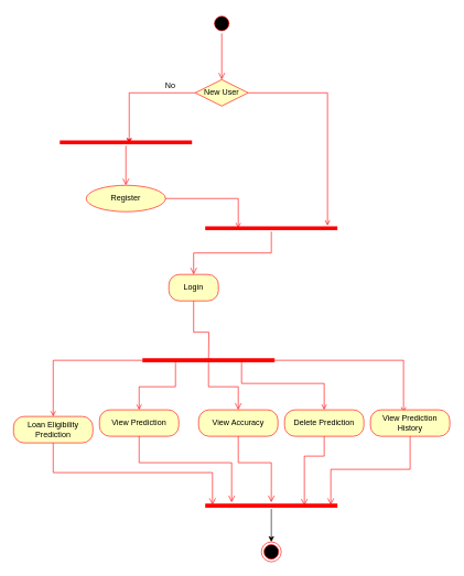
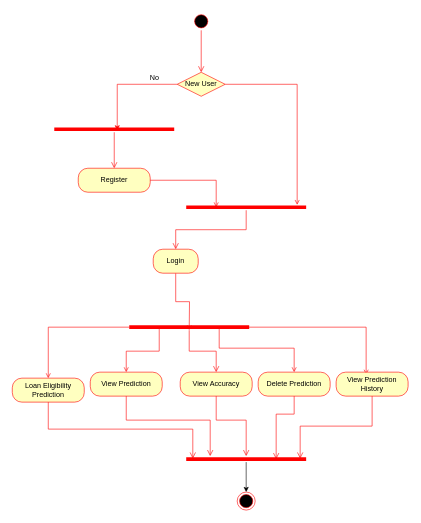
  <mxCell id="0" />
  <mxCell id="1" parent="0" />
  <mxCell id="2" value="" style="ellipse;html=1;shape=startState;fillColor=#000000;strokeColor=#ff0000;" vertex="1" parent="1"><mxGeometry x="320" y="20" width="30" height="30" as="geometry" /></mxCell>
  <mxCell id="3" value="" style="edgeStyle=orthogonalEdgeStyle;html=1;verticalAlign=bottom;endArrow=open;endSize=8;strokeColor=#ff0000;rounded=0;entryX=0.5;entryY=0;entryDx=0;entryDy=0;" edge="1" source="2" parent="1" target="5"><mxGeometry relative="1" as="geometry"><mxPoint x="335" y="110" as="targetPoint" /></mxGeometry></mxCell>
  <mxCell id="4" style="edgeStyle=orthogonalEdgeStyle;rounded=0;orthogonalLoop=1;jettySize=auto;html=1;entryX=0.925;entryY=0.1;entryDx=0;entryDy=0;entryPerimeter=0;exitX=1;exitY=0.5;exitDx=0;exitDy=0;strokeColor=#FF0000;endArrow=open;endFill=0;" edge="1" parent="1" source="5" target="11"><mxGeometry relative="1" as="geometry"><mxPoint x="480" y="220" as="targetPoint" /></mxGeometry></mxCell>
  <mxCell id="5" value="New User" style="rhombus;whiteSpace=wrap;html=1;fontColor=#000000;fillColor=#ffffc0;strokeColor=#ff0000;" vertex="1" parent="1"><mxGeometry x="295" y="120" width="80" height="40" as="geometry" /></mxCell>
  <mxCell id="6" value="" style="shape=line;html=1;strokeWidth=6;strokeColor=#ff0000;" vertex="1" parent="1"><mxGeometry x="90" y="210" width="200" height="10" as="geometry" /></mxCell>
  <mxCell id="7" value="" style="edgeStyle=orthogonalEdgeStyle;html=1;verticalAlign=bottom;endArrow=open;endSize=8;strokeColor=#ff0000;rounded=0;entryX=0.5;entryY=0;entryDx=0;entryDy=0;" edge="1" source="6" parent="1" target="9"><mxGeometry relative="1" as="geometry"><mxPoint x="190" y="330" as="targetPoint" /></mxGeometry></mxCell>
  <mxCell id="8" style="edgeStyle=orthogonalEdgeStyle;rounded=0;orthogonalLoop=1;jettySize=auto;html=1;entryX=0.525;entryY=0.7;entryDx=0;entryDy=0;entryPerimeter=0;strokeColor=#FF0000;" edge="1" parent="1" source="5" target="6"><mxGeometry relative="1" as="geometry" /></mxCell>
- <mxCell id="9" value="Register" style="ellipse;whiteSpace=wrap;html=1;arcSize=40;fontColor=#000000;fillColor=#ffffc0;strokeColor=#ff0000;" vertex="1" parent="1"><mxGeometry x="130" y="280" width="120" height="40" as="geometry" /></mxCell>
+ <mxCell id="9" value="Register" style="rounded=1;whiteSpace=wrap;html=1;arcSize=40;fontColor=#000000;fillColor=#ffffc0;strokeColor=#ff0000;" vertex="1" parent="1"><mxGeometry x="130" y="280" width="120" height="40" as="geometry" /></mxCell>
  <mxCell id="10" value="No" style="text;html=1;align=center;verticalAlign=middle;whiteSpace=wrap;rounded=0;" vertex="1" parent="1"><mxGeometry x="230" y="120" width="55" height="20" as="geometry" /></mxCell>
  <mxCell id="11" value="" style="shape=line;html=1;strokeWidth=6;strokeColor=#ff0000;" vertex="1" parent="1"><mxGeometry x="310" y="340" width="200" height="10" as="geometry" /></mxCell>
  <mxCell id="12" value="" style="edgeStyle=orthogonalEdgeStyle;html=1;verticalAlign=bottom;endArrow=open;endSize=8;strokeColor=#ff0000;rounded=0;entryX=0.5;entryY=0;entryDx=0;entryDy=0;" edge="1" source="11" parent="1" target="14"><mxGeometry relative="1" as="geometry"><mxPoint x="500" y="255" as="targetPoint" /></mxGeometry></mxCell>
  <mxCell id="13" style="edgeStyle=orthogonalEdgeStyle;rounded=0;orthogonalLoop=1;jettySize=auto;html=1;strokeColor=#FF0000;endArrow=open;endFill=0;" edge="1" parent="1" source="14"><mxGeometry relative="1" as="geometry"><mxPoint x="315" y="550" as="targetPoint" /></mxGeometry></mxCell>
  <mxCell id="14" value="Login" style="rounded=1;whiteSpace=wrap;html=1;arcSize=40;fontColor=#000000;fillColor=#ffffc0;strokeColor=#ff0000;" vertex="1" parent="1"><mxGeometry x="255" y="415" width="75" height="40" as="geometry" /></mxCell>
  <mxCell id="15" style="edgeStyle=orthogonalEdgeStyle;rounded=0;orthogonalLoop=1;jettySize=auto;html=1;entryX=0.5;entryY=0;entryDx=0;entryDy=0;strokeColor=#FF0000;endArrow=open;endFill=0;" edge="1" parent="1" source="18" target="20"><mxGeometry relative="1" as="geometry" /></mxCell>
  <mxCell id="16" style="edgeStyle=orthogonalEdgeStyle;rounded=0;orthogonalLoop=1;jettySize=auto;html=1;entryX=0.417;entryY=0.1;entryDx=0;entryDy=0;exitX=0.75;exitY=0.5;exitDx=0;exitDy=0;exitPerimeter=0;entryPerimeter=0;strokeColor=#FF0000;endArrow=open;endFill=0;" edge="1" parent="1" source="18" target="28"><mxGeometry relative="1" as="geometry" /></mxCell>
  <mxCell id="17" style="edgeStyle=orthogonalEdgeStyle;rounded=0;orthogonalLoop=1;jettySize=auto;html=1;exitX=0.25;exitY=0.5;exitDx=0;exitDy=0;exitPerimeter=0;entryX=0.5;entryY=0;entryDx=0;entryDy=0;strokeColor=#FF0000;endArrow=open;endFill=0;" edge="1" parent="1" source="18" target="22"><mxGeometry relative="1" as="geometry" /></mxCell>
  <mxCell id="18" value="" style="shape=line;html=1;strokeWidth=6;strokeColor=#ff0000;" vertex="1" parent="1"><mxGeometry x="215" y="540" width="200" height="10" as="geometry" /></mxCell>
  <mxCell id="19" value="" style="edgeStyle=orthogonalEdgeStyle;html=1;verticalAlign=bottom;endArrow=open;endSize=8;strokeColor=#ff0000;rounded=0;entryX=0.5;entryY=0;entryDx=0;entryDy=0;" edge="1" source="18" parent="1" target="24"><mxGeometry relative="1" as="geometry"><mxPoint x="500" y="610" as="targetPoint" /></mxGeometry></mxCell>
  <mxCell id="20" value="Loan Eligibility Prediction" style="rounded=1;whiteSpace=wrap;html=1;arcSize=40;fontColor=#000000;fillColor=#ffffc0;strokeColor=#ff0000;" vertex="1" parent="1"><mxGeometry x="20" y="630" width="120" height="40" as="geometry" /></mxCell>
  <mxCell id="21" value="" style="html=1;verticalAlign=bottom;endArrow=open;endSize=8;strokeColor=#ff0000;rounded=0;edgeStyle=orthogonalEdgeStyle;exitX=0.5;exitY=1;exitDx=0;exitDy=0;entryX=0.055;entryY=0.4;entryDx=0;entryDy=0;entryPerimeter=0;" edge="1" source="20" parent="1" target="31"><mxGeometry relative="1" as="geometry"><mxPoint x="200" y="770" as="targetPoint" /></mxGeometry></mxCell>
  <mxCell id="22" value="View Prediction" style="rounded=1;whiteSpace=wrap;html=1;arcSize=40;fontColor=#000000;fillColor=#ffffc0;strokeColor=#ff0000;" vertex="1" parent="1"><mxGeometry x="150" y="620" width="120" height="40" as="geometry" /></mxCell>
  <mxCell id="23" value="" style="edgeStyle=orthogonalEdgeStyle;html=1;verticalAlign=bottom;endArrow=open;endSize=8;strokeColor=#ff0000;rounded=0;exitX=0.5;exitY=1;exitDx=0;exitDy=0;entryX=0.2;entryY=0;entryDx=0;entryDy=0;entryPerimeter=0;" edge="1" source="22" parent="1" target="31"><mxGeometry relative="1" as="geometry"><mxPoint x="290" y="730" as="targetPoint" /><Array as="points"><mxPoint x="210" y="700" /><mxPoint x="350" y="700" /></Array></mxGeometry></mxCell>
  <mxCell id="24" value="View Accuracy" style="rounded=1;whiteSpace=wrap;html=1;arcSize=40;fontColor=#000000;fillColor=#ffffc0;strokeColor=#ff0000;" vertex="1" parent="1"><mxGeometry x="300" y="620" width="120" height="40" as="geometry" /></mxCell>
  <mxCell id="25" value="" style="edgeStyle=orthogonalEdgeStyle;html=1;verticalAlign=bottom;endArrow=open;endSize=8;strokeColor=#ff0000;rounded=0;exitX=0.5;exitY=1;exitDx=0;exitDy=0;" edge="1" source="24" parent="1" target="31"><mxGeometry relative="1" as="geometry"><mxPoint x="450" y="730" as="targetPoint" /><Array as="points"><mxPoint x="360" y="700" /><mxPoint x="410" y="700" /></Array></mxGeometry></mxCell>
  <mxCell id="26" value="Delete Prediction" style="rounded=1;whiteSpace=wrap;html=1;arcSize=40;fontColor=#000000;fillColor=#ffffc0;strokeColor=#ff0000;" vertex="1" parent="1"><mxGeometry x="430" y="620" width="120" height="40" as="geometry" /></mxCell>
  <mxCell id="27" value="" style="edgeStyle=orthogonalEdgeStyle;html=1;verticalAlign=bottom;endArrow=open;endSize=8;strokeColor=#ff0000;rounded=0;exitX=0.5;exitY=1;exitDx=0;exitDy=0;entryX=0.75;entryY=0.5;entryDx=0;entryDy=0;entryPerimeter=0;" edge="1" source="26" parent="1" target="31"><mxGeometry relative="1" as="geometry"><mxPoint x="610" y="730" as="targetPoint" /><Array as="points"><mxPoint x="490" y="690" /><mxPoint x="460" y="690" /></Array></mxGeometry></mxCell>
  <mxCell id="28" value="View Prediction History" style="rounded=1;whiteSpace=wrap;html=1;arcSize=40;fontColor=#000000;fillColor=#ffffc0;strokeColor=#ff0000;" vertex="1" parent="1"><mxGeometry x="560" y="620" width="120" height="40" as="geometry" /></mxCell>
  <mxCell id="29" value="" style="edgeStyle=orthogonalEdgeStyle;html=1;verticalAlign=bottom;endArrow=open;endSize=8;strokeColor=#ff0000;rounded=0;exitX=0.5;exitY=1;exitDx=0;exitDy=0;entryX=0.95;entryY=0.4;entryDx=0;entryDy=0;entryPerimeter=0;" edge="1" source="28" parent="1" target="31"><mxGeometry relative="1" as="geometry"><mxPoint x="740" y="730" as="targetPoint" /><Array as="points"><mxPoint x="620" y="710" /><mxPoint x="500" y="710" /></Array></mxGeometry></mxCell>
  <mxCell id="30" style="edgeStyle=orthogonalEdgeStyle;rounded=0;orthogonalLoop=1;jettySize=auto;html=1;entryX=0.5;entryY=0;entryDx=0;entryDy=0;" edge="1" parent="1" source="31" target="32"><mxGeometry relative="1" as="geometry" /></mxCell>
  <mxCell id="31" value="" style="shape=line;html=1;strokeWidth=6;strokeColor=#ff0000;" vertex="1" parent="1"><mxGeometry x="310" y="760" width="200" height="10" as="geometry" /></mxCell>
  <mxCell id="32" value="" style="ellipse;html=1;shape=endState;fillColor=#000000;strokeColor=#ff0000;" vertex="1" parent="1"><mxGeometry x="395" y="820" width="30" height="30" as="geometry" /></mxCell>
  <mxCell id="33" style="edgeStyle=orthogonalEdgeStyle;rounded=0;orthogonalLoop=1;jettySize=auto;html=1;entryX=0.25;entryY=0.5;entryDx=0;entryDy=0;entryPerimeter=0;endArrow=open;endFill=0;strokeColor=#FF0000;" edge="1" parent="1" source="9" target="11"><mxGeometry relative="1" as="geometry" /></mxCell>
  <mxCell id="34" style="edgeStyle=orthogonalEdgeStyle;rounded=0;orthogonalLoop=1;jettySize=auto;html=1;exitX=0.75;exitY=0.5;exitDx=0;exitDy=0;exitPerimeter=0;strokeColor=#FF0000;endArrow=open;endFill=0;" edge="1" parent="1" source="18"><mxGeometry relative="1" as="geometry"><mxPoint x="490" y="620" as="targetPoint" /><Array as="points"><mxPoint x="365" y="580" /><mxPoint x="490" y="580" /></Array></mxGeometry></mxCell>
